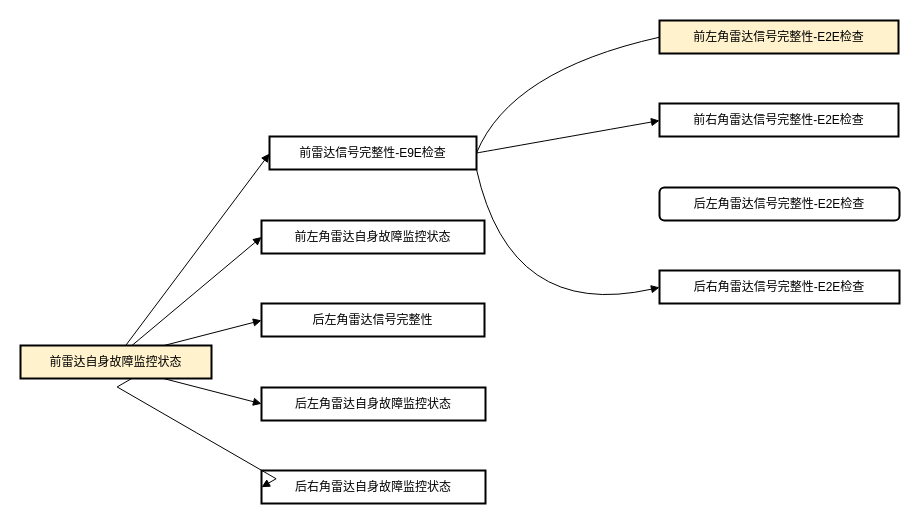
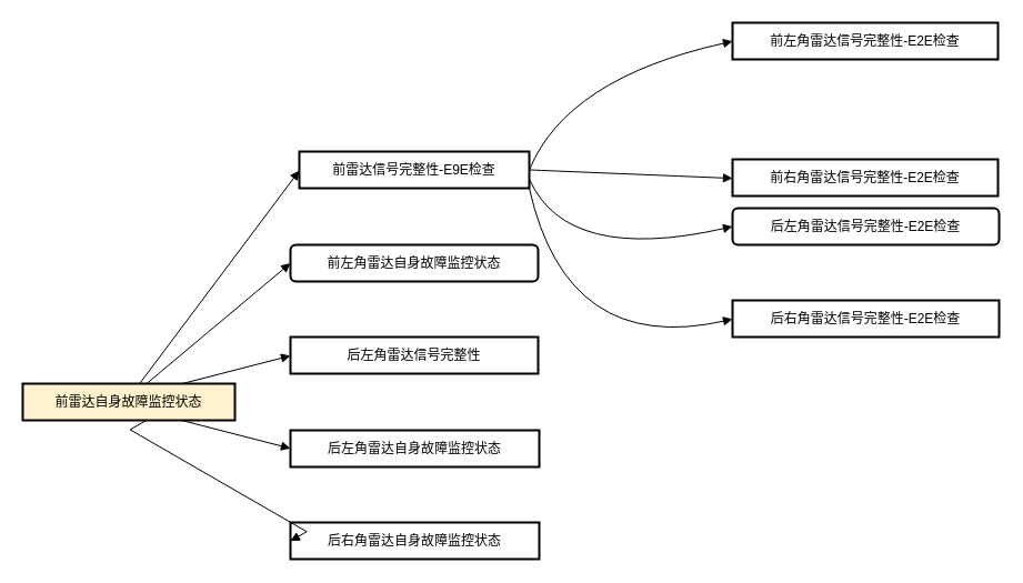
  <mxCell id="0" />
  <mxCell id="1" parent="0" />
  <mxCell id="2" value="前雷达自身故障监控状态" style="whiteSpace=wrap;strokeWidth=2;fillColor=#fff2cc;" vertex="1" parent="1"><mxGeometry x="20" y="345" width="191" height="33" as="geometry" /></mxCell>
  <mxCell id="3" value="前雷达信号完整性-E9E检查" style="whiteSpace=wrap;strokeWidth=2;" vertex="1" parent="1"><mxGeometry x="269" y="136" width="207" height="33" as="geometry" /></mxCell>
- <mxCell id="4" value="前左角雷达自身故障监控状态" style="whiteSpace=wrap;strokeWidth=2;" vertex="1" parent="1"><mxGeometry x="261" y="220" width="223" height="33" as="geometry" /></mxCell>
- <mxCell id="5" value="前左角雷达信号完整性-E2E检查" style="whiteSpace=wrap;strokeWidth=2;fillColor=#fff2cc;" vertex="1" parent="1"><mxGeometry x="659" y="20" width="239" height="33" as="geometry" /></mxCell>
+ <mxCell id="4" value="前左角雷达自身故障监控状态" style="whiteSpace=wrap;strokeWidth=2;rounded=1;" vertex="1" parent="1"><mxGeometry x="261" y="220" width="223" height="33" as="geometry" /></mxCell>
+ <mxCell id="5" value="前左角雷达信号完整性-E2E检查" style="whiteSpace=wrap;strokeWidth=2;" vertex="1" parent="1"><mxGeometry x="659" y="20" width="239" height="33" as="geometry" /></mxCell>
  <mxCell id="6" value="后左角雷达信号完整性" style="whiteSpace=wrap;strokeWidth=2;" vertex="1" parent="1"><mxGeometry x="261" y="303" width="223" height="33" as="geometry" /></mxCell>
- <mxCell id="7" value="前右角雷达信号完整性-E2E检查" style="whiteSpace=wrap;strokeWidth=2;" vertex="1" parent="1"><mxGeometry x="659" y="103" width="239" height="33" as="geometry" /></mxCell>
+ <mxCell id="7" value="前右角雷达信号完整性-E2E检查" style="whiteSpace=wrap;strokeWidth=2;" vertex="1" parent="1"><mxGeometry x="659" y="143" width="239" height="33" as="geometry" /></mxCell>
  <mxCell id="8" value="后左角雷达自身故障监控状态" style="whiteSpace=wrap;strokeWidth=2;" vertex="1" parent="1"><mxGeometry x="261" y="387" width="224" height="33" as="geometry" /></mxCell>
  <mxCell id="9" value="后左角雷达信号完整性-E2E检查" style="whiteSpace=wrap;strokeWidth=2;rounded=1;" vertex="1" parent="1"><mxGeometry x="659" y="187" width="240" height="33" as="geometry" /></mxCell>
  <mxCell id="10" value="后右角雷达自身故障监控状态" style="whiteSpace=wrap;strokeWidth=2;" vertex="1" parent="1"><mxGeometry x="261" y="470" width="224" height="33" as="geometry" /></mxCell>
  <mxCell id="11" value="后右角雷达信号完整性-E2E检查" style="whiteSpace=wrap;strokeWidth=2;" vertex="1" parent="1"><mxGeometry x="659" y="270" width="240" height="33" as="geometry" /></mxCell>
  <mxCell id="12" value="" style="startArrow=none;endArrow=block;exitX=0.551;exitY=-0.003;entryX=0.001;entryY=0.518;rounded=0;" edge="1" parent="1" source="2" target="3"><mxGeometry relative="1" as="geometry" /></mxCell>
  <mxCell id="13" value="" style="startArrow=none;endArrow=block;exitX=0.584;exitY=-0.003;entryX=0.002;entryY=0.5;rounded=0;" edge="1" parent="1" source="2" target="4"><mxGeometry relative="1" as="geometry" /></mxCell>
- <mxCell id="14" value="" style="curved=1;startArrow=none;endArrow=none;exitX=1;exitY=0.5;entryX=0.001;entryY=0.506;rounded=0;exitDx=0;exitDy=0;" edge="1" parent="1" source="3" target="5"><mxGeometry relative="1" as="geometry"><Array as="points"><mxPoint x="510" y="70" /></Array></mxGeometry></mxCell>
+ <mxCell id="14" value="" style="curved=1;startArrow=none;endArrow=block;exitX=1;exitY=0.5;entryX=0.001;entryY=0.506;rounded=0;exitDx=0;exitDy=0;" edge="1" parent="1" source="3" target="5"><mxGeometry relative="1" as="geometry"><Array as="points"><mxPoint x="510" y="70" /></Array></mxGeometry></mxCell>
  <mxCell id="15" value="" style="startArrow=none;endArrow=block;exitX=0.753;exitY=-0.003;entryX=0.002;entryY=0.512;rounded=0;" edge="1" parent="1" source="2" target="6"><mxGeometry relative="1" as="geometry" /></mxCell>
  <mxCell id="16" value="" style="curved=1;startArrow=none;endArrow=block;exitX=1;exitY=0.5;entryX=0.001;entryY=0.518;rounded=0;exitDx=0;exitDy=0;" edge="1" parent="1" source="3" target="7"><mxGeometry relative="1" as="geometry"><Array as="points" /><mxPoint x="600" y="120.097" as="sourcePoint" /></mxGeometry></mxCell>
  <mxCell id="17" value="" style="startArrow=none;endArrow=block;exitX=0.753;exitY=1.009;entryX=0;entryY=0.494;rounded=0;" edge="1" parent="1" source="2" target="8"><mxGeometry relative="1" as="geometry" /></mxCell>
+ <mxCell id="18" value="" style="curved=1;startArrow=none;endArrow=block;exitX=1;exitY=0.75;entryX=-0.001;entryY=0.5;rounded=0;exitDx=0;exitDy=0;" edge="1" parent="1" source="3" target="9"><mxGeometry relative="1" as="geometry"><Array as="points"><mxPoint x="510" y="237" /></Array></mxGeometry></mxCell>
  <mxCell id="19" value="" style="startArrow=none;endArrow=block;exitX=0.584;exitY=1.009;entryX=0;entryY=0.506;rounded=0;edgeStyle=isometricEdgeStyle;" edge="1" parent="1" source="2" target="10"><mxGeometry relative="1" as="geometry" /></mxCell>
  <mxCell id="20" value="" style="curved=1;startArrow=none;endArrow=block;exitX=1;exitY=1;entryX=-0.001;entryY=0.512;rounded=0;exitDx=0;exitDy=0;" edge="1" parent="1" source="3" target="11"><mxGeometry relative="1" as="geometry"><Array as="points"><mxPoint x="510" y="320" /></Array></mxGeometry></mxCell>
